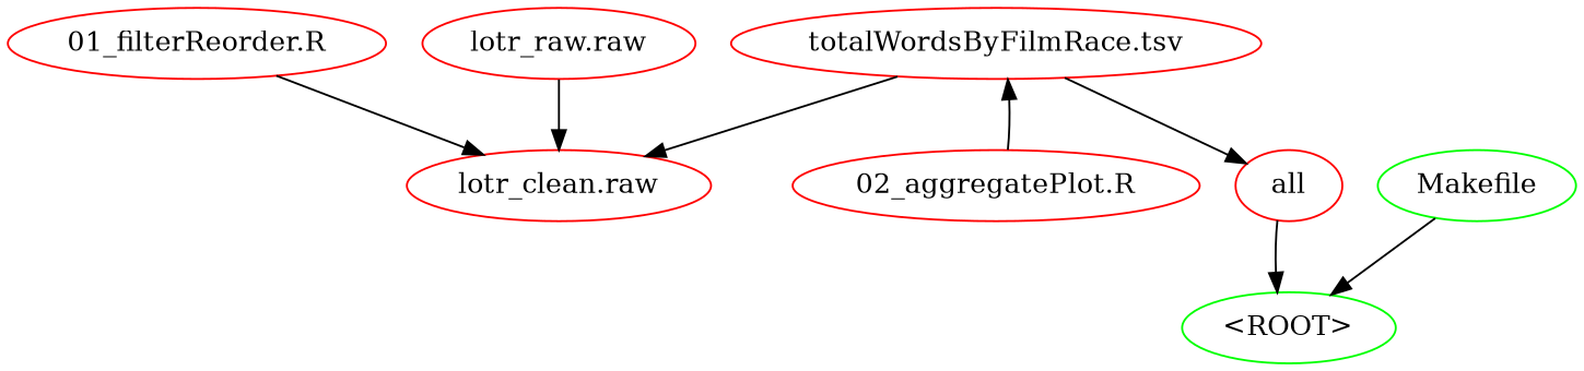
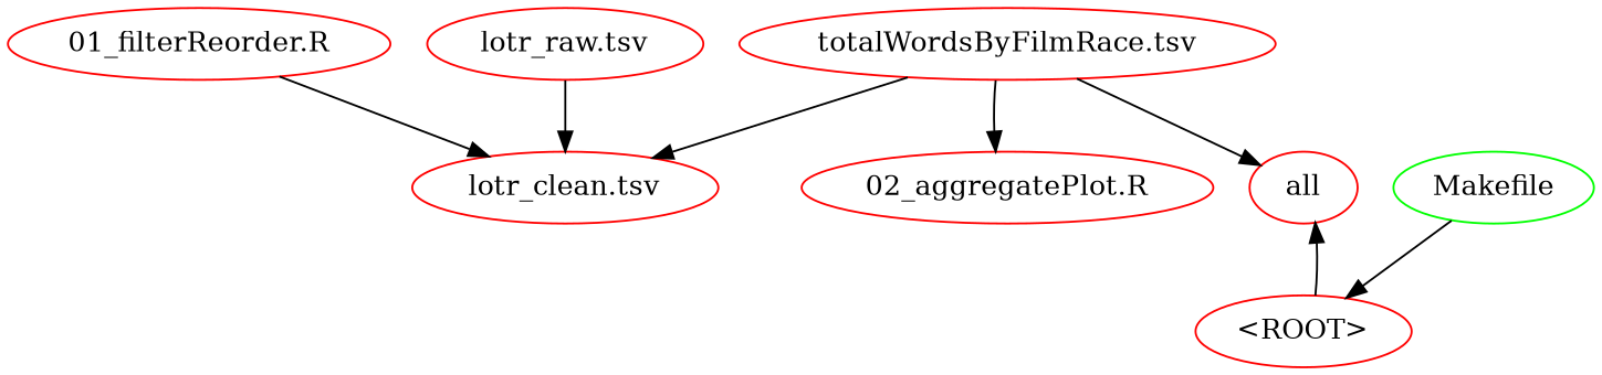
  digraph {
    node [color=red]
    n1 [label="01_filterReorder.R"]
-   n2 [label="lotr_clean.raw"]
+   n2 [label="lotr_clean.tsv"]
    n3 [label="02_aggregatePlot.R"]
    n4 [label="totalWordsByFilmRace.tsv"]
    n5 [label=all]
-   n6 [color=green label="<ROOT>"]
+   n6 [label="<ROOT>"]
    n7 [color=green label=Makefile]
-   n8 [label="lotr_raw.raw"]
+   n8 [label="lotr_raw.tsv"]
    n1 -> n2
-   n3 -> n4
+   n4 -> n3
    n4 -> n2
    n4 -> n5
-   n5 -> n6
+   n6 -> n5
    n7 -> n6
    n8 -> n2
  }
